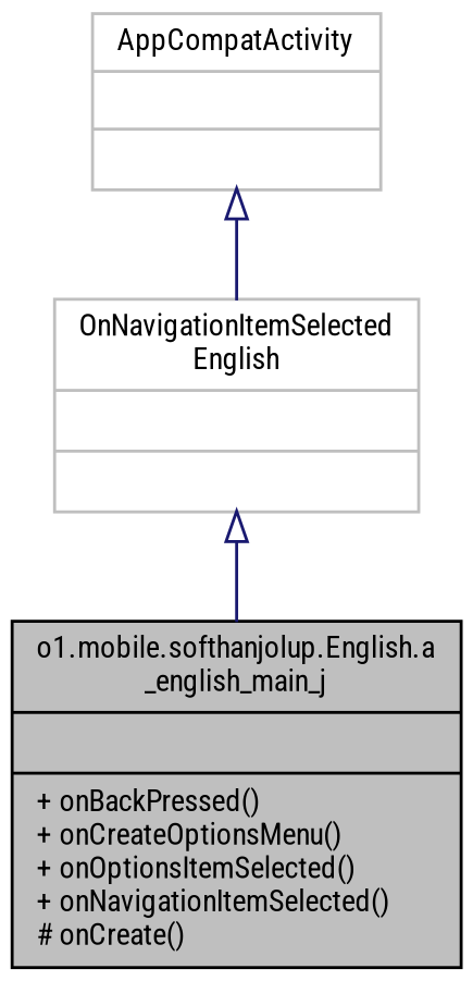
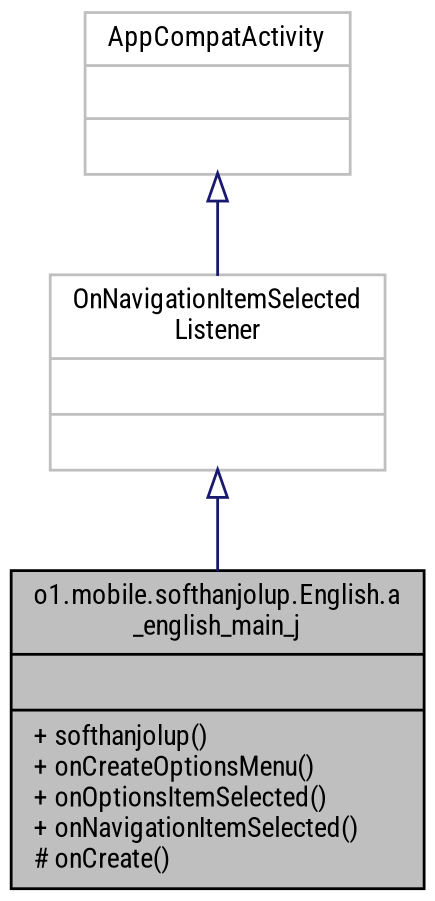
  digraph {
    fontname="Roboto Condensed"
    node [color=grey75 fillcolor=white fontname="Roboto Condensed" fontsize=10 shape=record style=filled]
    edge [arrowtail=onormal color=midnightblue dir=back fontname="Roboto Condensed" fontsize=10 labelfontname=Helvetica labelfontsize=10 style=solid]
-   n1 [color=black fillcolor=grey75 fontcolor=black height=0.2 label="{o1.mobile.softhanjolup.English.a\l_english_main_j\n||+ onBackPressed()\l+ onCreateOptionsMenu()\l+ onOptionsItemSelected()\l+ onNavigationItemSelected()\l# onCreate()\l}" width=0.4]
+   n1 [color=black fillcolor=grey75 fontcolor=black height=0.2 label="{o1.mobile.softhanjolup.English.a\l_english_main_j\n||+ softhanjolup()\l+ onCreateOptionsMenu()\l+ onOptionsItemSelected()\l+ onNavigationItemSelected()\l# onCreate()\l}" width=0.4]
    n2 [height=0.2 label="{AppCompatActivity\n||}" width=0.4]
-   n3 [height=0.2 label="{OnNavigationItemSelected\lEnglish\n||}" width=0.4]
+   n3 [height=0.2 label="{OnNavigationItemSelected\lListener\n||}" width=0.4]
    n2 -> n3
    n3 -> n1
  }
